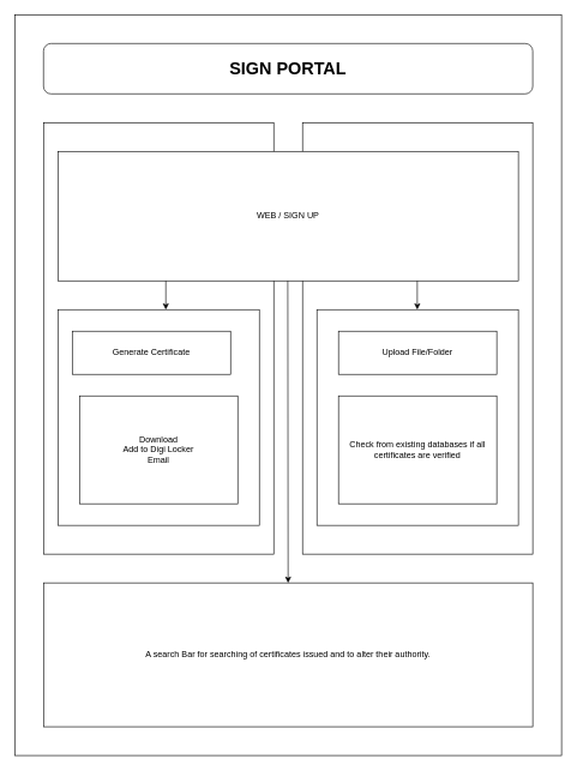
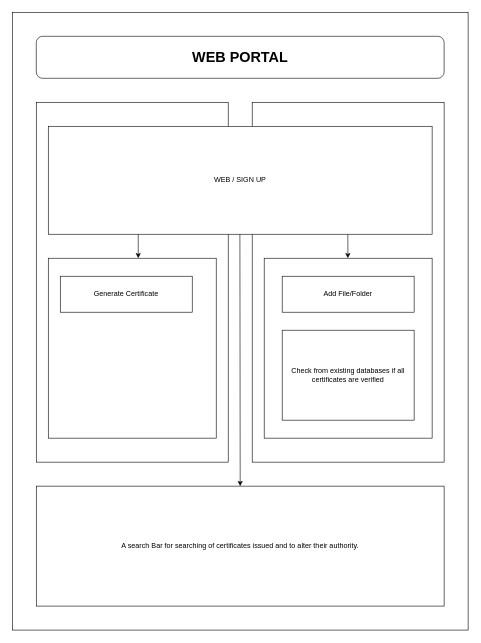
  <mxCell id="0" />
  <mxCell id="1" parent="0" />
- <mxCell id="2" value="&lt;h1&gt;SIGN PORTAL&lt;/h1&gt;" style="rounded=1;whiteSpace=wrap;html=1;" vertex="1" parent="1"><mxGeometry x="60" y="60" width="680" height="70" as="geometry" /></mxCell>
+ <mxCell id="2" value="&lt;h1&gt;WEB PORTAL&lt;/h1&gt;" style="rounded=1;whiteSpace=wrap;html=1;" vertex="1" parent="1"><mxGeometry x="60" y="60" width="680" height="70" as="geometry" /></mxCell>
  <mxCell id="3" value="" style="rounded=0;whiteSpace=wrap;html=1;" vertex="1" parent="1"><mxGeometry x="60" y="170" width="320" height="600" as="geometry" /></mxCell>
  <mxCell id="4" value="" style="rounded=0;whiteSpace=wrap;html=1;" vertex="1" parent="1"><mxGeometry x="420" y="170" width="320" height="600" as="geometry" /></mxCell>
  <mxCell id="5" value="WEB / SIGN UP" style="rounded=0;whiteSpace=wrap;html=1;" vertex="1" parent="1"><mxGeometry x="80" y="210" width="640" height="180" as="geometry" /></mxCell>
  <mxCell id="6" value="" style="rounded=0;whiteSpace=wrap;html=1;" vertex="1" parent="1"><mxGeometry x="80" y="430" width="280" height="300" as="geometry" /></mxCell>
  <mxCell id="7" value="" style="rounded=0;whiteSpace=wrap;html=1;" vertex="1" parent="1"><mxGeometry x="440" y="430" width="280" height="300" as="geometry" /></mxCell>
  <mxCell id="8" value="Generate Certificate" style="rounded=0;whiteSpace=wrap;html=1;" vertex="1" parent="1"><mxGeometry x="100" y="460" width="220" height="60" as="geometry" /></mxCell>
- <mxCell id="9" value="Download&lt;br&gt;Add to Digi Locker&lt;br&gt;Email" style="rounded=0;whiteSpace=wrap;html=1;" vertex="1" parent="1"><mxGeometry x="110" y="550" width="220" height="150" as="geometry" /></mxCell>
- <mxCell id="10" value="Upload File/Folder" style="rounded=0;whiteSpace=wrap;html=1;" vertex="1" parent="1"><mxGeometry x="470" y="460" width="220" height="60" as="geometry" /></mxCell>
+ <mxCell id="10" value="Add File/Folder" style="rounded=0;whiteSpace=wrap;html=1;" vertex="1" parent="1"><mxGeometry x="470" y="460" width="220" height="60" as="geometry" /></mxCell>
  <mxCell id="11" value="Check from existing databases if all certificates are verified" style="rounded=0;whiteSpace=wrap;html=1;" vertex="1" parent="1"><mxGeometry x="470" y="550" width="220" height="150" as="geometry" /></mxCell>
  <mxCell id="12" value="A search Bar for searching of certificates issued and to alter their authority." style="rounded=0;whiteSpace=wrap;html=1;" vertex="1" parent="1"><mxGeometry x="60" y="810" width="680" height="200" as="geometry" /></mxCell>
  <mxCell id="13" value="" style="endArrow=classic;html=1;rounded=0;" edge="1" parent="1"><mxGeometry width="50" height="50" relative="1" as="geometry"><mxPoint x="230" y="390" as="sourcePoint" /><mxPoint x="230" y="430" as="targetPoint" /><Array as="points"><mxPoint x="230" y="390" /></Array></mxGeometry></mxCell>
  <mxCell id="14" value="" style="endArrow=classic;html=1;rounded=0;" edge="1" parent="1"><mxGeometry width="50" height="50" relative="1" as="geometry"><mxPoint x="579.5" y="390" as="sourcePoint" /><mxPoint x="579.5" y="430" as="targetPoint" /><Array as="points"><mxPoint x="579.5" y="390" /></Array></mxGeometry></mxCell>
  <mxCell id="15" value="" style="endArrow=classic;html=1;rounded=0;entryX=0.5;entryY=0;entryDx=0;entryDy=0;" edge="1" parent="1" target="12"><mxGeometry width="50" height="50" relative="1" as="geometry"><mxPoint x="399.5" y="390" as="sourcePoint" /><mxPoint x="400" y="710" as="targetPoint" /><Array as="points"><mxPoint x="399.5" y="390" /></Array></mxGeometry></mxCell>
  <mxCell id="16" value="" style="rounded=0;whiteSpace=wrap;html=1;fillColor=none;" vertex="1" parent="1"><mxGeometry x="20" y="20" width="760" height="1030" as="geometry" /></mxCell>
